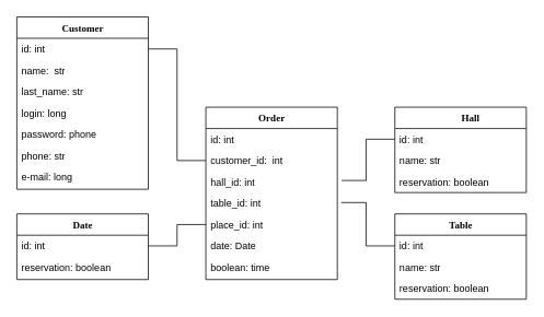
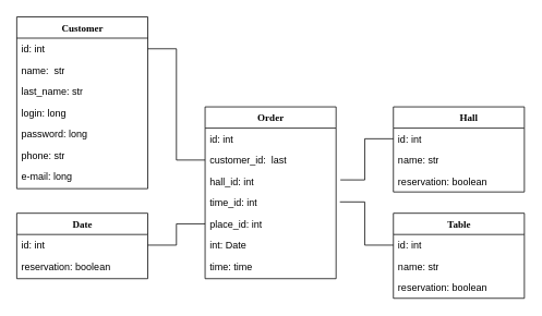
  <mxCell id="0" />
  <mxCell id="1" parent="0" />
  <mxCell id="2" value="Order" style="swimlane;html=1;fontStyle=1;align=center;verticalAlign=top;childLayout=stackLayout;horizontal=1;startSize=26;horizontalStack=0;resizeParent=1;resizeLast=0;collapsible=1;marginBottom=0;swimlaneFillColor=#ffffff;rounded=0;shadow=0;comic=0;labelBackgroundColor=none;strokeWidth=1;fillColor=none;fontFamily=Verdana;fontSize=12" parent="1" vertex="1"><mxGeometry x="250" y="130" width="160" height="210" as="geometry" /></mxCell>
  <mxCell id="3" value="id: int" style="text;html=1;strokeColor=none;fillColor=none;align=left;verticalAlign=top;spacingLeft=4;spacingRight=4;whiteSpace=wrap;overflow=hidden;rotatable=0;points=[[0,0.5],[1,0.5]];portConstraint=eastwest;" parent="2" vertex="1"><mxGeometry y="26" width="160" height="26" as="geometry" /></mxCell>
- <mxCell id="4" value="customer_id:&amp;nbsp; int" style="text;html=1;strokeColor=none;fillColor=none;align=left;verticalAlign=top;spacingLeft=4;spacingRight=4;whiteSpace=wrap;overflow=hidden;rotatable=0;points=[[0,0.5],[1,0.5]];portConstraint=eastwest;" parent="2" vertex="1"><mxGeometry y="52" width="160" height="26" as="geometry" /></mxCell>
+ <mxCell id="4" value="customer_id:&amp;nbsp; last" style="text;html=1;strokeColor=none;fillColor=none;align=left;verticalAlign=top;spacingLeft=4;spacingRight=4;whiteSpace=wrap;overflow=hidden;rotatable=0;points=[[0,0.5],[1,0.5]];portConstraint=eastwest;" parent="2" vertex="1"><mxGeometry y="52" width="160" height="26" as="geometry" /></mxCell>
  <mxCell id="5" value="hall_id: int" style="text;html=1;strokeColor=none;fillColor=none;align=left;verticalAlign=top;spacingLeft=4;spacingRight=4;whiteSpace=wrap;overflow=hidden;rotatable=0;points=[[0,0.5],[1,0.5]];portConstraint=eastwest;" parent="2" vertex="1"><mxGeometry y="78" width="160" height="26" as="geometry" /></mxCell>
- <mxCell id="6" value="table_id: int" style="text;html=1;strokeColor=none;fillColor=none;align=left;verticalAlign=top;spacingLeft=4;spacingRight=4;whiteSpace=wrap;overflow=hidden;rotatable=0;points=[[0,0.5],[1,0.5]];portConstraint=eastwest;" parent="2" vertex="1"><mxGeometry y="104" width="160" height="26" as="geometry" /></mxCell>
+ <mxCell id="6" value="time_id: int" style="text;html=1;strokeColor=none;fillColor=none;align=left;verticalAlign=top;spacingLeft=4;spacingRight=4;whiteSpace=wrap;overflow=hidden;rotatable=0;points=[[0,0.5],[1,0.5]];portConstraint=eastwest;" parent="2" vertex="1"><mxGeometry y="104" width="160" height="26" as="geometry" /></mxCell>
  <mxCell id="7" value="place_id: int" style="text;html=1;strokeColor=none;fillColor=none;align=left;verticalAlign=top;spacingLeft=4;spacingRight=4;whiteSpace=wrap;overflow=hidden;rotatable=0;points=[[0,0.5],[1,0.5]];portConstraint=eastwest;" parent="2" vertex="1"><mxGeometry y="130" width="160" height="26" as="geometry" /></mxCell>
- <mxCell id="8" value="date: Date" style="text;html=1;strokeColor=none;fillColor=none;align=left;verticalAlign=top;spacingLeft=4;spacingRight=4;whiteSpace=wrap;overflow=hidden;rotatable=0;points=[[0,0.5],[1,0.5]];portConstraint=eastwest;" parent="2" vertex="1"><mxGeometry y="156" width="160" height="26" as="geometry" /></mxCell>
- <mxCell id="9" value="boolean: time" style="text;html=1;strokeColor=none;fillColor=none;align=left;verticalAlign=top;spacingLeft=4;spacingRight=4;whiteSpace=wrap;overflow=hidden;rotatable=0;points=[[0,0.5],[1,0.5]];portConstraint=eastwest;" parent="2" vertex="1"><mxGeometry y="182" width="160" height="26" as="geometry" /></mxCell>
+ <mxCell id="8" value="int: Date" style="text;html=1;strokeColor=none;fillColor=none;align=left;verticalAlign=top;spacingLeft=4;spacingRight=4;whiteSpace=wrap;overflow=hidden;rotatable=0;points=[[0,0.5],[1,0.5]];portConstraint=eastwest;" parent="2" vertex="1"><mxGeometry y="156" width="160" height="26" as="geometry" /></mxCell>
+ <mxCell id="9" value="time: time" style="text;html=1;strokeColor=none;fillColor=none;align=left;verticalAlign=top;spacingLeft=4;spacingRight=4;whiteSpace=wrap;overflow=hidden;rotatable=0;points=[[0,0.5],[1,0.5]];portConstraint=eastwest;" parent="2" vertex="1"><mxGeometry y="182" width="160" height="26" as="geometry" /></mxCell>
  <mxCell id="10" value="Customer" style="swimlane;html=1;fontStyle=1;align=center;verticalAlign=top;childLayout=stackLayout;horizontal=1;startSize=26;horizontalStack=0;resizeParent=1;resizeLast=0;collapsible=1;marginBottom=0;swimlaneFillColor=#ffffff;rounded=0;shadow=0;comic=0;labelBackgroundColor=none;strokeWidth=1;fillColor=none;fontFamily=Verdana;fontSize=12" parent="1" vertex="1"><mxGeometry x="20" y="20" width="160" height="210" as="geometry" /></mxCell>
  <mxCell id="11" value="id: int" style="text;html=1;strokeColor=none;fillColor=none;align=left;verticalAlign=top;spacingLeft=4;spacingRight=4;whiteSpace=wrap;overflow=hidden;rotatable=0;points=[[0,0.5],[1,0.5]];portConstraint=eastwest;" parent="10" vertex="1"><mxGeometry y="26" width="160" height="26" as="geometry" /></mxCell>
  <mxCell id="12" value="name:&amp;nbsp; str" style="text;html=1;strokeColor=none;fillColor=none;align=left;verticalAlign=top;spacingLeft=4;spacingRight=4;whiteSpace=wrap;overflow=hidden;rotatable=0;points=[[0,0.5],[1,0.5]];portConstraint=eastwest;" parent="10" vertex="1"><mxGeometry y="52" width="160" height="26" as="geometry" /></mxCell>
  <mxCell id="13" value="last_name: str" style="text;html=1;strokeColor=none;fillColor=none;align=left;verticalAlign=top;spacingLeft=4;spacingRight=4;whiteSpace=wrap;overflow=hidden;rotatable=0;points=[[0,0.5],[1,0.5]];portConstraint=eastwest;" parent="10" vertex="1"><mxGeometry y="78" width="160" height="26" as="geometry" /></mxCell>
  <mxCell id="14" value="login: long" style="text;html=1;strokeColor=none;fillColor=none;align=left;verticalAlign=top;spacingLeft=4;spacingRight=4;whiteSpace=wrap;overflow=hidden;rotatable=0;points=[[0,0.5],[1,0.5]];portConstraint=eastwest;" parent="10" vertex="1"><mxGeometry y="104" width="160" height="26" as="geometry" /></mxCell>
- <mxCell id="15" value="password: phone" style="text;html=1;strokeColor=none;fillColor=none;align=left;verticalAlign=top;spacingLeft=4;spacingRight=4;whiteSpace=wrap;overflow=hidden;rotatable=0;points=[[0,0.5],[1,0.5]];portConstraint=eastwest;" parent="10" vertex="1"><mxGeometry y="130" width="160" height="26" as="geometry" /></mxCell>
+ <mxCell id="15" value="password: long" style="text;html=1;strokeColor=none;fillColor=none;align=left;verticalAlign=top;spacingLeft=4;spacingRight=4;whiteSpace=wrap;overflow=hidden;rotatable=0;points=[[0,0.5],[1,0.5]];portConstraint=eastwest;" parent="10" vertex="1"><mxGeometry y="130" width="160" height="26" as="geometry" /></mxCell>
  <mxCell id="16" value="phone: str" style="text;html=1;strokeColor=none;fillColor=none;align=left;verticalAlign=top;spacingLeft=4;spacingRight=4;whiteSpace=wrap;overflow=hidden;rotatable=0;points=[[0,0.5],[1,0.5]];portConstraint=eastwest;" parent="10" vertex="1"><mxGeometry y="156" width="160" height="26" as="geometry" /></mxCell>
  <mxCell id="17" value="e-mail: long" style="text;html=1;strokeColor=none;fillColor=none;align=left;verticalAlign=top;spacingLeft=4;spacingRight=4;whiteSpace=wrap;overflow=hidden;rotatable=0;points=[[0,0.5],[1,0.5]];portConstraint=eastwest;" parent="10" vertex="1"><mxGeometry y="182" width="160" height="26" as="geometry" /></mxCell>
  <mxCell id="18" value="" style="endArrow=none;html=1;edgeStyle=orthogonalEdgeStyle;rounded=0;exitX=1;exitY=0.5;exitDx=0;exitDy=0;entryX=0;entryY=0.5;entryDx=0;entryDy=0;" parent="1" source="11" target="4" edge="1"><mxGeometry relative="1" as="geometry"><mxPoint x="340" y="220" as="sourcePoint" /><mxPoint x="500" y="220" as="targetPoint" /></mxGeometry></mxCell>
  <mxCell id="19" value="&lt;span style=&quot;white-space: pre;&quot;&gt;&#09;&lt;/span&gt;Hall" style="swimlane;html=1;fontStyle=1;align=center;verticalAlign=top;childLayout=stackLayout;horizontal=1;startSize=26;horizontalStack=0;resizeParent=1;resizeLast=0;collapsible=1;marginBottom=0;swimlaneFillColor=#ffffff;rounded=0;shadow=0;comic=0;labelBackgroundColor=none;strokeWidth=1;fillColor=none;fontFamily=Verdana;fontSize=12" parent="1" vertex="1"><mxGeometry x="480" y="130" width="160" height="104" as="geometry" /></mxCell>
  <mxCell id="20" value="id: int" style="text;html=1;strokeColor=none;fillColor=none;align=left;verticalAlign=top;spacingLeft=4;spacingRight=4;whiteSpace=wrap;overflow=hidden;rotatable=0;points=[[0,0.5],[1,0.5]];portConstraint=eastwest;" parent="19" vertex="1"><mxGeometry y="26" width="160" height="26" as="geometry" /></mxCell>
  <mxCell id="21" value="name: str" style="text;html=1;strokeColor=none;fillColor=none;align=left;verticalAlign=top;spacingLeft=4;spacingRight=4;whiteSpace=wrap;overflow=hidden;rotatable=0;points=[[0,0.5],[1,0.5]];portConstraint=eastwest;" vertex="1" parent="19"><mxGeometry y="52" width="160" height="26" as="geometry" /></mxCell>
  <mxCell id="22" value="reservation: boolean" style="text;html=1;strokeColor=none;fillColor=none;align=left;verticalAlign=top;spacingLeft=4;spacingRight=4;whiteSpace=wrap;overflow=hidden;rotatable=0;points=[[0,0.5],[1,0.5]];portConstraint=eastwest;" parent="19" vertex="1"><mxGeometry y="78" width="160" height="26" as="geometry" /></mxCell>
  <mxCell id="23" value="Table" style="swimlane;html=1;fontStyle=1;align=center;verticalAlign=top;childLayout=stackLayout;horizontal=1;startSize=26;horizontalStack=0;resizeParent=1;resizeLast=0;collapsible=1;marginBottom=0;swimlaneFillColor=#ffffff;rounded=0;shadow=0;comic=0;labelBackgroundColor=none;strokeWidth=1;fillColor=none;fontFamily=Verdana;fontSize=12" parent="1" vertex="1"><mxGeometry x="480" y="260" width="160" height="104" as="geometry" /></mxCell>
  <mxCell id="24" value="id: int" style="text;html=1;strokeColor=none;fillColor=none;align=left;verticalAlign=top;spacingLeft=4;spacingRight=4;whiteSpace=wrap;overflow=hidden;rotatable=0;points=[[0,0.5],[1,0.5]];portConstraint=eastwest;" parent="23" vertex="1"><mxGeometry y="26" width="160" height="26" as="geometry" /></mxCell>
  <mxCell id="25" value="name: str" style="text;html=1;strokeColor=none;fillColor=none;align=left;verticalAlign=top;spacingLeft=4;spacingRight=4;whiteSpace=wrap;overflow=hidden;rotatable=0;points=[[0,0.5],[1,0.5]];portConstraint=eastwest;" vertex="1" parent="23"><mxGeometry y="52" width="160" height="26" as="geometry" /></mxCell>
  <mxCell id="26" value="reservation: boolean" style="text;html=1;strokeColor=none;fillColor=none;align=left;verticalAlign=top;spacingLeft=4;spacingRight=4;whiteSpace=wrap;overflow=hidden;rotatable=0;points=[[0,0.5],[1,0.5]];portConstraint=eastwest;" parent="23" vertex="1"><mxGeometry y="78" width="160" height="26" as="geometry" /></mxCell>
  <mxCell id="27" value="" style="endArrow=none;html=1;edgeStyle=orthogonalEdgeStyle;rounded=0;exitX=1.029;exitY=0.468;exitDx=0;exitDy=0;exitPerimeter=0;entryX=0;entryY=0.5;entryDx=0;entryDy=0;" parent="1" source="6" target="24" edge="1"><mxGeometry relative="1" as="geometry"><mxPoint x="340" y="170" as="sourcePoint" /><mxPoint x="500" y="170" as="targetPoint" /></mxGeometry></mxCell>
  <mxCell id="28" value="" style="endArrow=none;html=1;edgeStyle=orthogonalEdgeStyle;rounded=0;exitX=1.033;exitY=0.434;exitDx=0;exitDy=0;exitPerimeter=0;entryX=0;entryY=0.5;entryDx=0;entryDy=0;" parent="1" source="5" target="20" edge="1"><mxGeometry relative="1" as="geometry"><mxPoint x="330" y="170" as="sourcePoint" /><mxPoint x="460" y="170" as="targetPoint" /></mxGeometry></mxCell>
  <mxCell id="29" value="Date" style="swimlane;html=1;fontStyle=1;align=center;verticalAlign=top;childLayout=stackLayout;horizontal=1;startSize=26;horizontalStack=0;resizeParent=1;resizeLast=0;collapsible=1;marginBottom=0;swimlaneFillColor=#ffffff;rounded=0;shadow=0;comic=0;labelBackgroundColor=none;strokeWidth=1;fillColor=none;fontFamily=Verdana;fontSize=12" parent="1" vertex="1"><mxGeometry x="20" y="260" width="160" height="80" as="geometry" /></mxCell>
  <mxCell id="30" value="id: int" style="text;html=1;strokeColor=none;fillColor=none;align=left;verticalAlign=top;spacingLeft=4;spacingRight=4;whiteSpace=wrap;overflow=hidden;rotatable=0;points=[[0,0.5],[1,0.5]];portConstraint=eastwest;" parent="29" vertex="1"><mxGeometry y="26" width="160" height="26" as="geometry" /></mxCell>
  <mxCell id="31" value="reservation: boolean" style="text;html=1;strokeColor=none;fillColor=none;align=left;verticalAlign=top;spacingLeft=4;spacingRight=4;whiteSpace=wrap;overflow=hidden;rotatable=0;points=[[0,0.5],[1,0.5]];portConstraint=eastwest;" parent="29" vertex="1"><mxGeometry y="52" width="160" height="26" as="geometry" /></mxCell>
  <mxCell id="32" value="" style="endArrow=none;html=1;edgeStyle=orthogonalEdgeStyle;rounded=0;exitX=0;exitY=0.5;exitDx=0;exitDy=0;entryX=1;entryY=0.5;entryDx=0;entryDy=0;" parent="1" source="7" target="30" edge="1"><mxGeometry relative="1" as="geometry"><mxPoint x="330" y="250" as="sourcePoint" /><mxPoint x="490" y="250" as="targetPoint" /></mxGeometry></mxCell>
